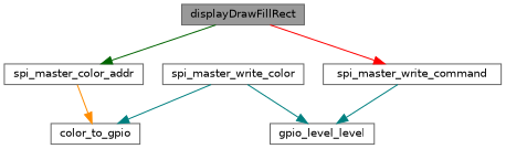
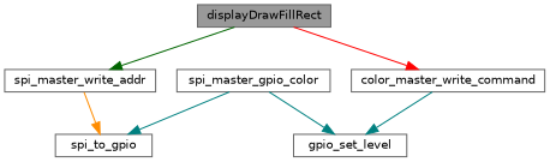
  digraph {
    rankdir=TB
    node [color=grey40 fillcolor=white fontname=Helvetica fontsize=10 shape=box style=filled]
    edge [color=teal fontname=Helvetica fontsize=10 labelfontname=Helvetica labelfontsize=10 style=solid]
    n1 [color=gray40 fillcolor=grey60 fontcolor=black height=0.2 label=displayDrawFillRect width=0.4]
-   n2 [height=0.2 label=spi_master_color_addr width=0.4]
-   n3 [height=0.2 label=spi_master_write_command width=0.4]
-   n4 [height=0.2 label=color_to_gpio width=0.4]
-   n5 [height=0.2 label=spi_master_write_color width=0.4]
-   n6 [height=0.2 label=gpio_level_level width=0.4]
+   n2 [height=0.2 label=spi_master_write_addr width=0.4]
+   n3 [height=0.2 label=color_master_write_command width=0.4]
+   n4 [height=0.2 label=spi_to_gpio width=0.4]
+   n5 [height=0.2 label=spi_master_gpio_color width=0.4]
+   n6 [height=0.2 label=gpio_set_level width=0.4]
    n1 -> n2 [color=darkgreen]
    n1 -> n3 [color=red]
    n2 -> n4 [color=darkorange]
    n3 -> n6
    n5 -> n4
    n5 -> n6
  }
